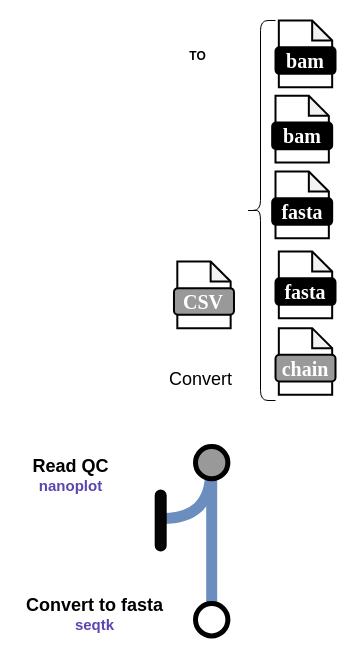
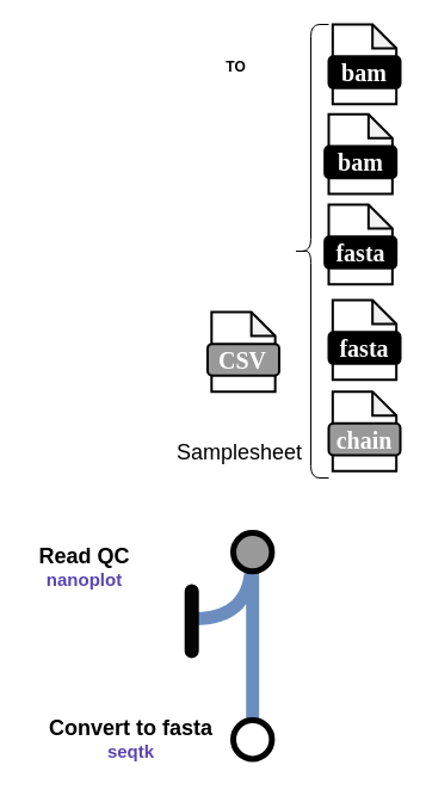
  <mxCell id="0" />
  <mxCell id="1" parent="0" />
- <mxCell id="2" value="&lt;span style=&quot;font-size: 18px;&quot;&gt;&lt;b&gt;Convert to fasta&lt;/b&gt;&lt;/span&gt;&lt;div&gt;&lt;b style=&quot;&quot;&gt;&lt;font color=&quot;#5c45b0&quot; style=&quot;font-size: 15px;&quot;&gt;seqtk&lt;/font&gt;&lt;/b&gt;&lt;/div&gt;" style="text;html=1;align=center;verticalAlign=middle;resizable=0;points=[];autosize=1;strokeColor=none;fillColor=none;" vertex="1" parent="1"><mxGeometry x="14" y="589.19" width="160" height="50" as="geometry" /></mxCell>
+ <mxCell id="2" value="&lt;span style=&quot;font-size: 18px;&quot;&gt;&lt;b&gt;Convert to fasta&lt;/b&gt;&lt;/span&gt;&lt;div&gt;&lt;b style=&quot;&quot;&gt;&lt;font color=&quot;#5c45b0&quot; style=&quot;font-size: 15px;&quot;&gt;seqtk&lt;/font&gt;&lt;/b&gt;&lt;/div&gt;" style="text;html=1;align=center;verticalAlign=middle;resizable=0;points=[];autosize=1;strokeColor=none;fillColor=none;" vertex="1" parent="1"><mxGeometry x="29" y="594.19" width="160" height="50" as="geometry" /></mxCell>
  <mxCell id="3" value="&lt;span style=&quot;font-size: 18px;&quot;&gt;&lt;b&gt;Read QC&lt;/b&gt;&lt;/span&gt;&lt;br&gt;&lt;div&gt;&lt;font color=&quot;#5c45b0&quot;&gt;&lt;span style=&quot;font-size: 15px;&quot;&gt;&lt;b&gt;nanoplot&lt;/b&gt;&lt;/span&gt;&lt;/font&gt;&lt;/div&gt;" style="text;html=1;align=center;verticalAlign=middle;resizable=0;points=[];autosize=1;strokeColor=none;fillColor=none;" vertex="1" parent="1"><mxGeometry x="20.19" y="450" width="100" height="50" as="geometry" /></mxCell>
  <mxCell id="4" value="" style="endArrow=none;html=1;rounded=1;strokeWidth=11;fontSize=12;startSize=8;endSize=8;curved=1;exitX=0.5;exitY=1;exitDx=0;exitDy=0;fillColor=#dae8fc;strokeColor=#6c8ebf;" edge="1" parent="1" target="20"><mxGeometry width="50" height="50" relative="1" as="geometry"><mxPoint x="211.19" y="470" as="sourcePoint" /><mxPoint x="211.19" y="810" as="targetPoint" /></mxGeometry></mxCell>
  <mxCell id="5" value="" style="group" vertex="1" connectable="0" parent="1"><mxGeometry x="173.483" y="260.997" width="60" height="66.667" as="geometry" /></mxCell>
  <mxCell id="6" value="" style="shape=note;whiteSpace=wrap;html=1;backgroundOutline=1;darkOpacity=0.05;rounded=1;size=20;strokeWidth=2;" vertex="1" parent="5"><mxGeometry x="3.333" width="53.333" height="66.667" as="geometry" /></mxCell>
  <mxCell id="7" value="&lt;font data-font-src=&quot;https://fonts.googleapis.com/css?family=Maven+Pro&quot; face=&quot;Maven Pro&quot; color=&quot;#ffffff&quot;&gt;&lt;b&gt;&lt;font style=&quot;font-size: 20px;&quot;&gt;CSV&lt;/font&gt;&lt;/b&gt;&lt;/font&gt;" style="rounded=1;whiteSpace=wrap;html=1;strokeWidth=2;fillColor=#999999;" vertex="1" parent="5"><mxGeometry y="26.667" width="60" height="26.667" as="geometry" /></mxCell>
- <mxCell id="8" value="&lt;font style=&quot;font-size: 18px;&quot; face=&quot;Helvetica&quot;&gt;Convert&lt;/font&gt;" style="text;html=1;align=center;verticalAlign=middle;resizable=0;points=[];autosize=1;strokeColor=none;fillColor=none;" vertex="1" parent="1"><mxGeometry x="135" y="358.663" width="130" height="40" as="geometry" /></mxCell>
+ <mxCell id="8" value="&lt;font style=&quot;font-size: 18px;&quot; face=&quot;Helvetica&quot;&gt;Samplesheet&lt;/font&gt;" style="text;html=1;align=center;verticalAlign=middle;resizable=0;points=[];autosize=1;strokeColor=none;fillColor=none;" vertex="1" parent="1"><mxGeometry x="135" y="358.663" width="130" height="40" as="geometry" /></mxCell>
  <mxCell id="9" value="" style="group" vertex="1" connectable="0" parent="1"><mxGeometry x="271.67" y="95.33" width="60" height="66.667" as="geometry" /></mxCell>
  <mxCell id="10" value="" style="shape=note;whiteSpace=wrap;html=1;backgroundOutline=1;darkOpacity=0.05;rounded=1;size=20;strokeWidth=2;" vertex="1" parent="9"><mxGeometry x="3.333" width="53.333" height="66.667" as="geometry" /></mxCell>
  <mxCell id="11" value="&lt;font face=&quot;Maven Pro&quot; color=&quot;#ffffff&quot;&gt;&lt;span style=&quot;font-size: 20px;&quot;&gt;&lt;b&gt;bam&lt;/b&gt;&lt;/span&gt;&lt;/font&gt;" style="rounded=1;whiteSpace=wrap;html=1;strokeWidth=2;fillColor=#000000;" vertex="1" parent="9"><mxGeometry y="26.667" width="60" height="26.667" as="geometry" /></mxCell>
  <mxCell id="12" value="" style="group" vertex="1" connectable="0" parent="1"><mxGeometry x="271.67" y="171.003" width="60" height="66.667" as="geometry" /></mxCell>
  <mxCell id="13" value="" style="shape=note;whiteSpace=wrap;html=1;backgroundOutline=1;darkOpacity=0.05;rounded=1;size=20;strokeWidth=2;" vertex="1" parent="12"><mxGeometry x="3.333" width="53.333" height="66.667" as="geometry" /></mxCell>
  <mxCell id="14" value="&lt;font data-font-src=&quot;https://fonts.googleapis.com/css?family=Maven+Pro&quot; face=&quot;Maven Pro&quot; color=&quot;#ffffff&quot;&gt;&lt;b&gt;&lt;font style=&quot;font-size: 20px;&quot;&gt;fasta&lt;/font&gt;&lt;/b&gt;&lt;/font&gt;" style="rounded=1;whiteSpace=wrap;html=1;strokeWidth=2;fillColor=#000000;" vertex="1" parent="12"><mxGeometry y="26.667" width="60" height="26.667" as="geometry" /></mxCell>
  <mxCell id="15" value="" style="shape=curlyBracket;whiteSpace=wrap;html=1;rounded=1;labelPosition=left;verticalLabelPosition=middle;align=right;verticalAlign=middle;size=0.5;" vertex="1" parent="1"><mxGeometry x="245" y="20" width="30" height="380" as="geometry" /></mxCell>
  <mxCell id="16" value="" style="group" vertex="1" connectable="0" parent="1"><mxGeometry x="275" y="327.663" width="60" height="66.667" as="geometry" /></mxCell>
  <mxCell id="17" value="" style="shape=note;whiteSpace=wrap;html=1;backgroundOutline=1;darkOpacity=0.05;rounded=1;size=20;strokeWidth=2;" vertex="1" parent="16"><mxGeometry x="3.333" width="53.333" height="66.667" as="geometry" /></mxCell>
  <mxCell id="18" value="&lt;font data-font-src=&quot;https://fonts.googleapis.com/css?family=Maven+Pro&quot; face=&quot;Maven Pro&quot; color=&quot;#ffffff&quot;&gt;&lt;b&gt;&lt;font style=&quot;font-size: 20px;&quot;&gt;chain&lt;/font&gt;&lt;/b&gt;&lt;/font&gt;" style="rounded=1;whiteSpace=wrap;html=1;strokeWidth=2;fillColor=#999999;" vertex="1" parent="16"><mxGeometry y="26.667" width="60" height="26.667" as="geometry" /></mxCell>
  <mxCell id="19" value="&lt;b&gt;TO&lt;/b&gt;" style="text;html=1;align=center;verticalAlign=middle;resizable=0;points=[];autosize=1;strokeColor=none;fillColor=none;" vertex="1" parent="1"><mxGeometry x="176.67" y="41" width="40" height="30" as="geometry" /></mxCell>
  <mxCell id="20" value="" style="ellipse;whiteSpace=wrap;html=1;aspect=fixed;rounded=1;rotation=0;strokeWidth=5;" vertex="1" parent="1"><mxGeometry x="195" y="602.999" width="32.381" height="32.381" as="geometry" /></mxCell>
  <mxCell id="21" value="" style="group" vertex="1" connectable="0" parent="1"><mxGeometry x="155.19" y="470.81" width="55" height="79.19" as="geometry" /></mxCell>
  <mxCell id="22" value="" style="endArrow=none;html=1;rounded=1;strokeWidth=11;fontSize=12;startSize=8;endSize=8;curved=1;exitX=0.5;exitY=1;exitDx=0;exitDy=0;fillColor=#dae8fc;strokeColor=#6c8ebf;edgeStyle=orthogonalEdgeStyle;entryX=1;entryY=0.28;entryDx=0;entryDy=0;entryPerimeter=0;" edge="1" parent="21"><mxGeometry width="50" height="50" relative="1" as="geometry"><mxPoint x="55.0" as="sourcePoint" /><mxPoint x="5" y="47.19" as="targetPoint" /><Array as="points"><mxPoint x="55" y="48.19" /></Array></mxGeometry></mxCell>
  <mxCell id="23" value="" style="rounded=1;whiteSpace=wrap;html=1;strokeWidth=2;arcSize=50;fillColor=#050505;" vertex="1" parent="21"><mxGeometry y="19.19" width="10" height="60" as="geometry" /></mxCell>
  <mxCell id="24" value="" style="ellipse;whiteSpace=wrap;html=1;aspect=fixed;rounded=1;rotation=0;strokeWidth=5;fillColor=#999999;" vertex="1" parent="1"><mxGeometry x="195" y="445.959" width="32.381" height="32.381" as="geometry" /></mxCell>
  <mxCell id="25" value="" style="group" vertex="1" connectable="0" parent="1"><mxGeometry x="275" y="251.003" width="60" height="66.667" as="geometry" /></mxCell>
  <mxCell id="26" value="" style="shape=note;whiteSpace=wrap;html=1;backgroundOutline=1;darkOpacity=0.05;rounded=1;size=20;strokeWidth=2;" vertex="1" parent="25"><mxGeometry x="3.333" width="53.333" height="66.667" as="geometry" /></mxCell>
  <mxCell id="27" value="&lt;font data-font-src=&quot;https://fonts.googleapis.com/css?family=Maven+Pro&quot; face=&quot;Maven Pro&quot; color=&quot;#ffffff&quot;&gt;&lt;b&gt;&lt;font style=&quot;font-size: 20px;&quot;&gt;fasta&lt;/font&gt;&lt;/b&gt;&lt;/font&gt;" style="rounded=1;whiteSpace=wrap;html=1;strokeWidth=2;fillColor=#000000;" vertex="1" parent="25"><mxGeometry y="26.667" width="60" height="26.667" as="geometry" /></mxCell>
  <mxCell id="28" value="" style="group" vertex="1" connectable="0" parent="1"><mxGeometry x="275" y="20" width="60" height="66.667" as="geometry" /></mxCell>
  <mxCell id="29" value="" style="shape=note;whiteSpace=wrap;html=1;backgroundOutline=1;darkOpacity=0.05;rounded=1;size=20;strokeWidth=2;" vertex="1" parent="28"><mxGeometry x="3.333" width="53.333" height="66.667" as="geometry" /></mxCell>
  <mxCell id="30" value="&lt;font face=&quot;Maven Pro&quot; color=&quot;#ffffff&quot;&gt;&lt;span style=&quot;font-size: 20px;&quot;&gt;&lt;b&gt;bam&lt;/b&gt;&lt;/span&gt;&lt;/font&gt;" style="rounded=1;whiteSpace=wrap;html=1;strokeWidth=2;fillColor=#000000;" vertex="1" parent="28"><mxGeometry y="26.667" width="60" height="26.667" as="geometry" /></mxCell>
